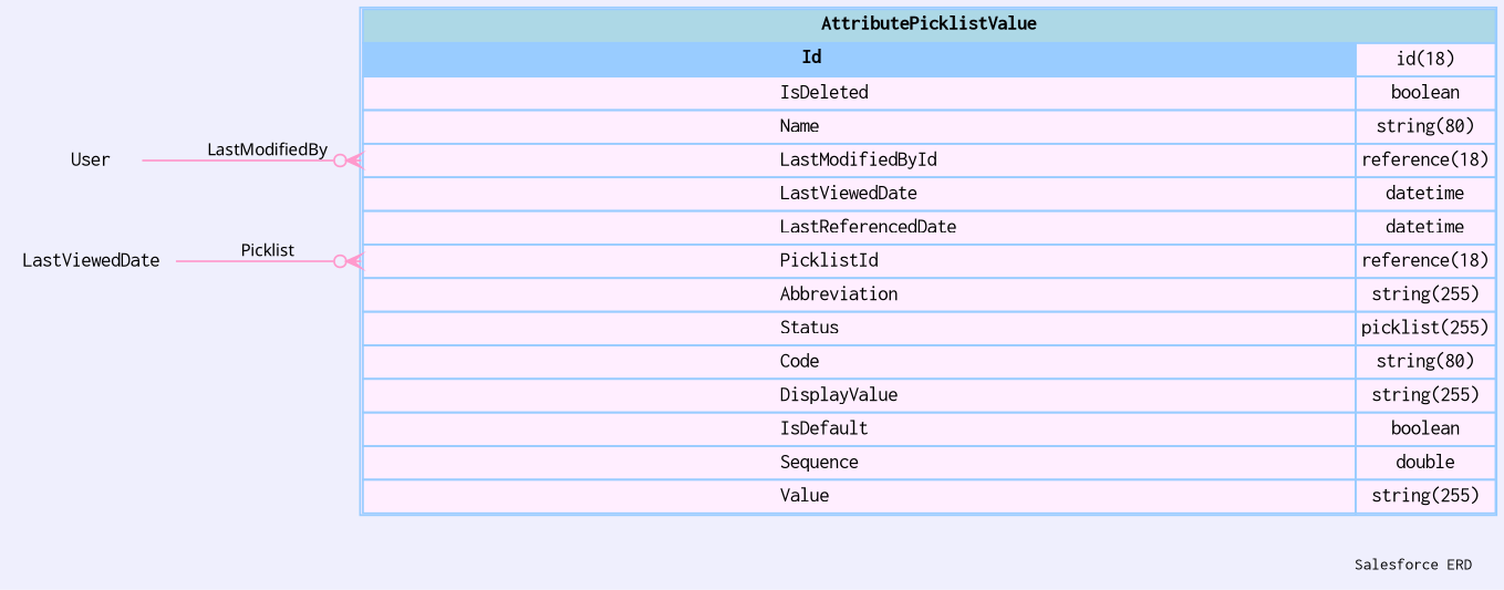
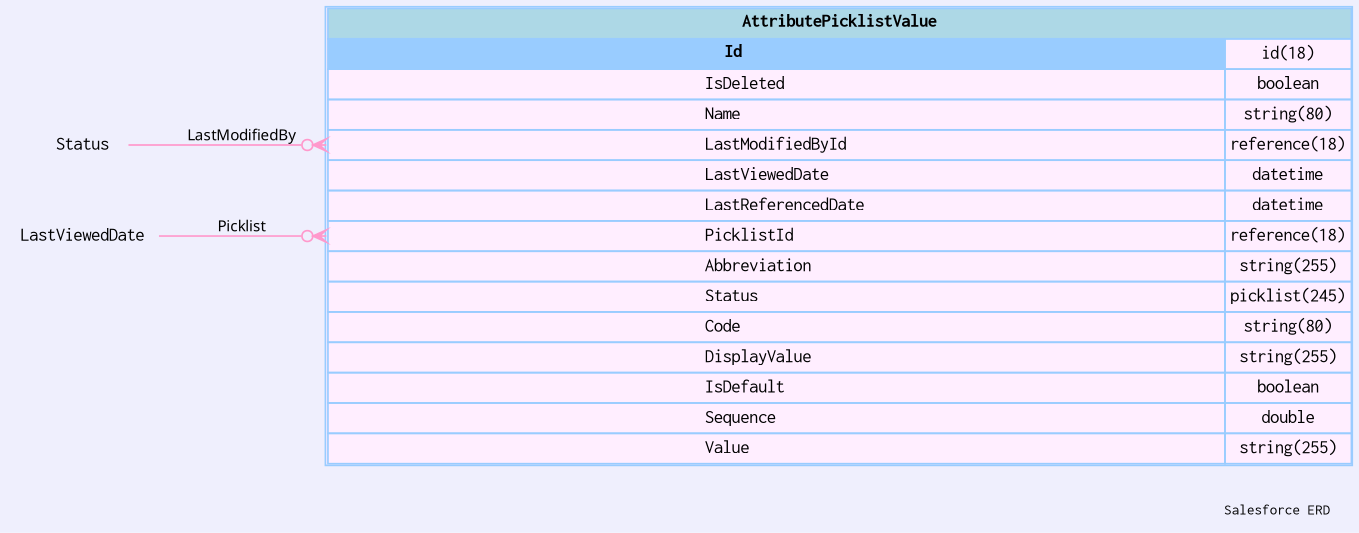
  digraph {
    bgcolor="#efeffd"
    fontname=Courier
    fontsize=9
    label="Salesforce ERD "
    labeljust=r
    nodesep=0.18
    rankdir=RL
    ranksep=0.46
    node [color="#99ccff" fontname=Courier fontsize=11 shape=plaintext]
    edge [arrowhead=none arrowsize=0.8 arrowtail=crowodot color="#ff99cc" dir=back fontname=Monaco fontsize=9 headport="Id:e"]
-   n1 [label=<                 <table border="1" cellborder="1" cellspacing="0" bgcolor="#ffeeff" >                      <tr><td colspan="3" bgcolor="lightblue"><b>AttributePicklistValue</b></td></tr>              <tr>                                         <td  bgcolor="#99ccff" port="Id" align="left">                                            <b>Id</b>                                         </td><td>id(18)</td></tr> <tr>                                          <td port="IsDeleted" align="left">                                          IsDeleted                                        </td><td>boolean</td></tr> <tr>                                          <td port="Name" align="left">                                          Name                                        </td><td>string(80)</td></tr> <tr>                                          <td port="LastModifiedById" align="left">                                          LastModifiedById                                        </td><td>reference(18)</td></tr> <tr>                                          <td port="LastViewedDate" align="left">                                          LastViewedDate                                        </td><td>datetime</td></tr> <tr>                                          <td port="LastReferencedDate" align="left">                                          LastReferencedDate                                        </td><td>datetime</td></tr> <tr>                                          <td port="PicklistId" align="left">                                          PicklistId                                        </td><td>reference(18)</td></tr> <tr>                                          <td port="Abbreviation" align="left">                                          Abbreviation                                        </td><td>string(255)</td></tr> <tr>                                          <td port="Status" align="left">                                          Status                                        </td><td>picklist(255)</td></tr> <tr>                                          <td port="Code" align="left">                                          Code                                        </td><td>string(80)</td></tr> <tr>                                          <td port="DisplayValue" align="left">                                          DisplayValue                                        </td><td>string(255)</td></tr> <tr>                                          <td port="IsDefault" align="left">                                          IsDefault                                        </td><td>boolean</td></tr> <tr>                                          <td port="Sequence" align="left">                                          Sequence                                        </td><td>double</td></tr> <tr>                                          <td port="Value" align="left">                                          Value                                        </td><td>string(255)</td></tr>                             </table>                 > margin=0 shape=none]
-   User
+   n1 [label=<                 <table border="1" cellborder="1" cellspacing="0" bgcolor="#ffeeff" >                      <tr><td colspan="3" bgcolor="lightblue"><b>AttributePicklistValue</b></td></tr>              <tr>                                         <td  bgcolor="#99ccff" port="Id" align="left">                                            <b>Id</b>                                         </td><td>id(18)</td></tr> <tr>                                          <td port="IsDeleted" align="left">                                          IsDeleted                                        </td><td>boolean</td></tr> <tr>                                          <td port="Name" align="left">                                          Name                                        </td><td>string(80)</td></tr> <tr>                                          <td port="LastModifiedById" align="left">                                          LastModifiedById                                        </td><td>reference(18)</td></tr> <tr>                                          <td port="LastViewedDate" align="left">                                          LastViewedDate                                        </td><td>datetime</td></tr> <tr>                                          <td port="LastReferencedDate" align="left">                                          LastReferencedDate                                        </td><td>datetime</td></tr> <tr>                                          <td port="PicklistId" align="left">                                          PicklistId                                        </td><td>reference(18)</td></tr> <tr>                                          <td port="Abbreviation" align="left">                                          Abbreviation                                        </td><td>string(255)</td></tr> <tr>                                          <td port="Status" align="left">                                          Status                                        </td><td>picklist(245)</td></tr> <tr>                                          <td port="Code" align="left">                                          Code                                        </td><td>string(80)</td></tr> <tr>                                          <td port="DisplayValue" align="left">                                          DisplayValue                                        </td><td>string(255)</td></tr> <tr>                                          <td port="IsDefault" align="left">                                          IsDefault                                        </td><td>boolean</td></tr> <tr>                                          <td port="Sequence" align="left">                                          Sequence                                        </td><td>double</td></tr> <tr>                                          <td port="Value" align="left">                                          Value                                        </td><td>string(255)</td></tr>                             </table>                 > margin=0 shape=none]
+   User [label=Status]
    n3 [label=LastViewedDate]
    n1 -> User [label=LastModifiedBy tailport="LastModifiedById:w"]
    n1 -> n3 [label=Picklist tailport="PicklistId:w"]
  }
